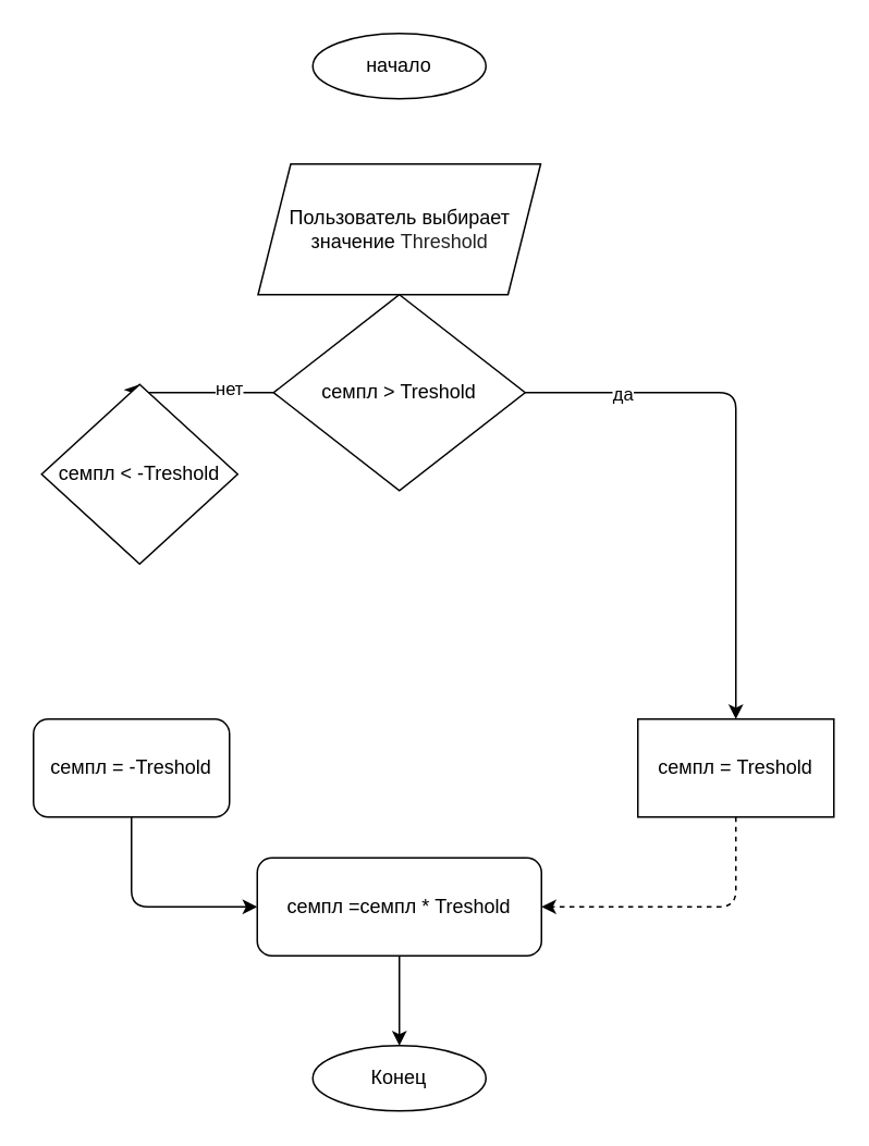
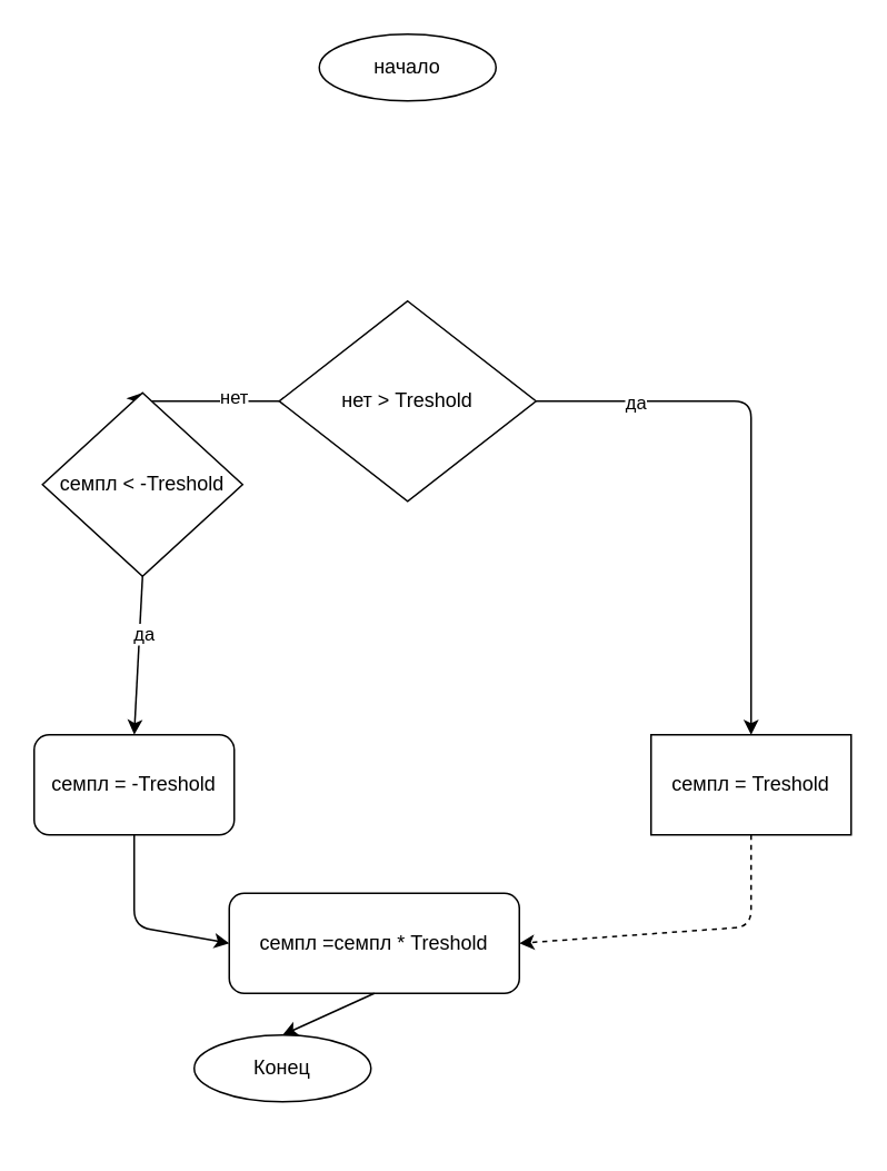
  <mxCell id="0" />
  <mxCell id="1" parent="0" />
  <mxCell id="2" value="начало" style="ellipse;whiteSpace=wrap;html=1;" vertex="1" parent="1"><mxGeometry x="191" y="20" width="106" height="40" as="geometry" /></mxCell>
- <mxCell id="3" value="&lt;p&gt;&lt;font style=&quot;font-size: 12px&quot;&gt;Пользователь выбирает значение&amp;nbsp;&lt;span style=&quot;color: rgb(34 , 34 , 34) ; background-color: rgb(255 , 255 , 255)&quot;&gt;Threshold&lt;/span&gt;&lt;/font&gt;&lt;/p&gt;" style="shape=parallelogram;perimeter=parallelogramPerimeter;whiteSpace=wrap;html=1;fixedSize=1;" vertex="1" parent="1"><mxGeometry x="157.5" y="100" width="173" height="80" as="geometry" /></mxCell>
- <mxCell id="4" value="семпл &amp;gt; Treshold" style="rhombus;whiteSpace=wrap;html=1;" vertex="1" parent="1"><mxGeometry x="167" y="180" width="154" height="120" as="geometry" /></mxCell>
+ <mxCell id="4" value="нет &amp;gt; Treshold" style="rhombus;whiteSpace=wrap;html=1;" vertex="1" parent="1"><mxGeometry x="167" y="180" width="154" height="120" as="geometry" /></mxCell>
  <mxCell id="5" value="семпл = Treshold" style="rounded=0;whiteSpace=wrap;html=1;" vertex="1" parent="1"><mxGeometry x="390" y="440" width="120" height="60" as="geometry" /></mxCell>
  <mxCell id="6" value="" style="endArrow=classic;html=1;exitX=1;exitY=0.5;exitDx=0;exitDy=0;entryX=0.5;entryY=0;entryDx=0;entryDy=0;" edge="1" parent="1" source="4" target="5"><mxGeometry width="50" height="50" relative="1" as="geometry"><mxPoint x="350" y="440" as="sourcePoint" /><mxPoint x="400" y="390" as="targetPoint" /><Array as="points"><mxPoint x="450" y="240" /></Array></mxGeometry></mxCell>
  <mxCell id="7" value="да&lt;br&gt;" style="edgeLabel;html=1;align=center;verticalAlign=middle;resizable=0;points=[];" vertex="1" connectable="0" parent="6"><mxGeometry x="0.433" relative="1" as="geometry"><mxPoint x="-70" y="-107" as="offset" /></mxGeometry></mxCell>
  <mxCell id="8" value="" style="endArrow=classic;html=1;exitX=0;exitY=0.5;exitDx=0;exitDy=0;entryX=0.5;entryY=0;entryDx=0;entryDy=0;" edge="1" parent="1" source="4" target="10"><mxGeometry width="50" height="50" relative="1" as="geometry"><mxPoint x="240" y="420" as="sourcePoint" /><mxPoint x="80" y="260" as="targetPoint" /><Array as="points"><mxPoint x="80" y="240" /></Array></mxGeometry></mxCell>
  <mxCell id="9" value="нет" style="edgeLabel;html=1;align=center;verticalAlign=middle;resizable=0;points=[];" vertex="1" connectable="0" parent="8"><mxGeometry x="-0.413" y="-3" relative="1" as="geometry"><mxPoint as="offset" /></mxGeometry></mxCell>
  <mxCell id="10" value="семпл &amp;lt; -Treshold" style="rhombus;whiteSpace=wrap;html=1;" vertex="1" parent="1"><mxGeometry x="25" y="235" width="120" height="110" as="geometry" /></mxCell>
+ <mxCell id="11" value="" style="endArrow=classic;html=1;exitX=0.5;exitY=1;exitDx=0;exitDy=0;entryX=0.5;entryY=0;entryDx=0;entryDy=0;" edge="1" parent="1" source="10" target="13"><mxGeometry width="50" height="50" relative="1" as="geometry"><mxPoint x="-90" y="500" as="sourcePoint" /><mxPoint x="-40" y="450" as="targetPoint" /></mxGeometry></mxCell>
+ <mxCell id="12" value="да&lt;br&gt;" style="edgeLabel;html=1;align=center;verticalAlign=middle;resizable=0;points=[];" vertex="1" connectable="0" parent="11"><mxGeometry x="-0.28" y="2" relative="1" as="geometry"><mxPoint as="offset" /></mxGeometry></mxCell>
  <mxCell id="13" value="семпл = -Treshold" style="rounded=1;whiteSpace=wrap;html=1;" vertex="1" parent="1"><mxGeometry x="20" y="440" width="120" height="60" as="geometry" /></mxCell>
- <mxCell id="14" value="семпл =семпл * Treshold" style="rounded=1;whiteSpace=wrap;html=1;" vertex="1" parent="1"><mxGeometry x="157" y="525" width="174" height="60" as="geometry" /></mxCell>
+ <mxCell id="14" value="семпл =семпл * Treshold" style="rounded=1;whiteSpace=wrap;html=1;" vertex="1" parent="1"><mxGeometry x="137" y="535" width="174" height="60" as="geometry" /></mxCell>
  <mxCell id="15" value="" style="endArrow=classic;html=1;exitX=0.5;exitY=1;exitDx=0;exitDy=0;entryX=0;entryY=0.5;entryDx=0;entryDy=0;" edge="1" parent="1" source="13" target="14"><mxGeometry width="50" height="50" relative="1" as="geometry"><mxPoint x="130" y="690" as="sourcePoint" /><mxPoint x="180" y="640" as="targetPoint" /><Array as="points"><mxPoint x="80" y="555" /></Array></mxGeometry></mxCell>
  <mxCell id="16" value="" style="endArrow=classic;html=1;exitX=0.5;exitY=1;exitDx=0;exitDy=0;entryX=1;entryY=0.5;entryDx=0;entryDy=0;dashed=1;" edge="1" parent="1" source="5" target="14"><mxGeometry width="50" height="50" relative="1" as="geometry"><mxPoint x="220" y="490" as="sourcePoint" /><mxPoint x="270" y="440" as="targetPoint" /><Array as="points"><mxPoint x="450" y="555" /></Array></mxGeometry></mxCell>
- <mxCell id="17" value="Конец" style="ellipse;whiteSpace=wrap;html=1;" vertex="1" parent="1"><mxGeometry x="191" y="640" width="106" height="40" as="geometry" /></mxCell>
+ <mxCell id="17" value="Конец" style="ellipse;whiteSpace=wrap;html=1;" vertex="1" parent="1"><mxGeometry x="116" y="620" width="106" height="40" as="geometry" /></mxCell>
  <mxCell id="18" value="" style="endArrow=classic;html=1;exitX=0.5;exitY=1;exitDx=0;exitDy=0;entryX=0.5;entryY=0;entryDx=0;entryDy=0;" edge="1" parent="1" source="14" target="17"><mxGeometry width="50" height="50" relative="1" as="geometry"><mxPoint x="-30" y="710" as="sourcePoint" /><mxPoint x="20" y="660" as="targetPoint" /></mxGeometry></mxCell>
